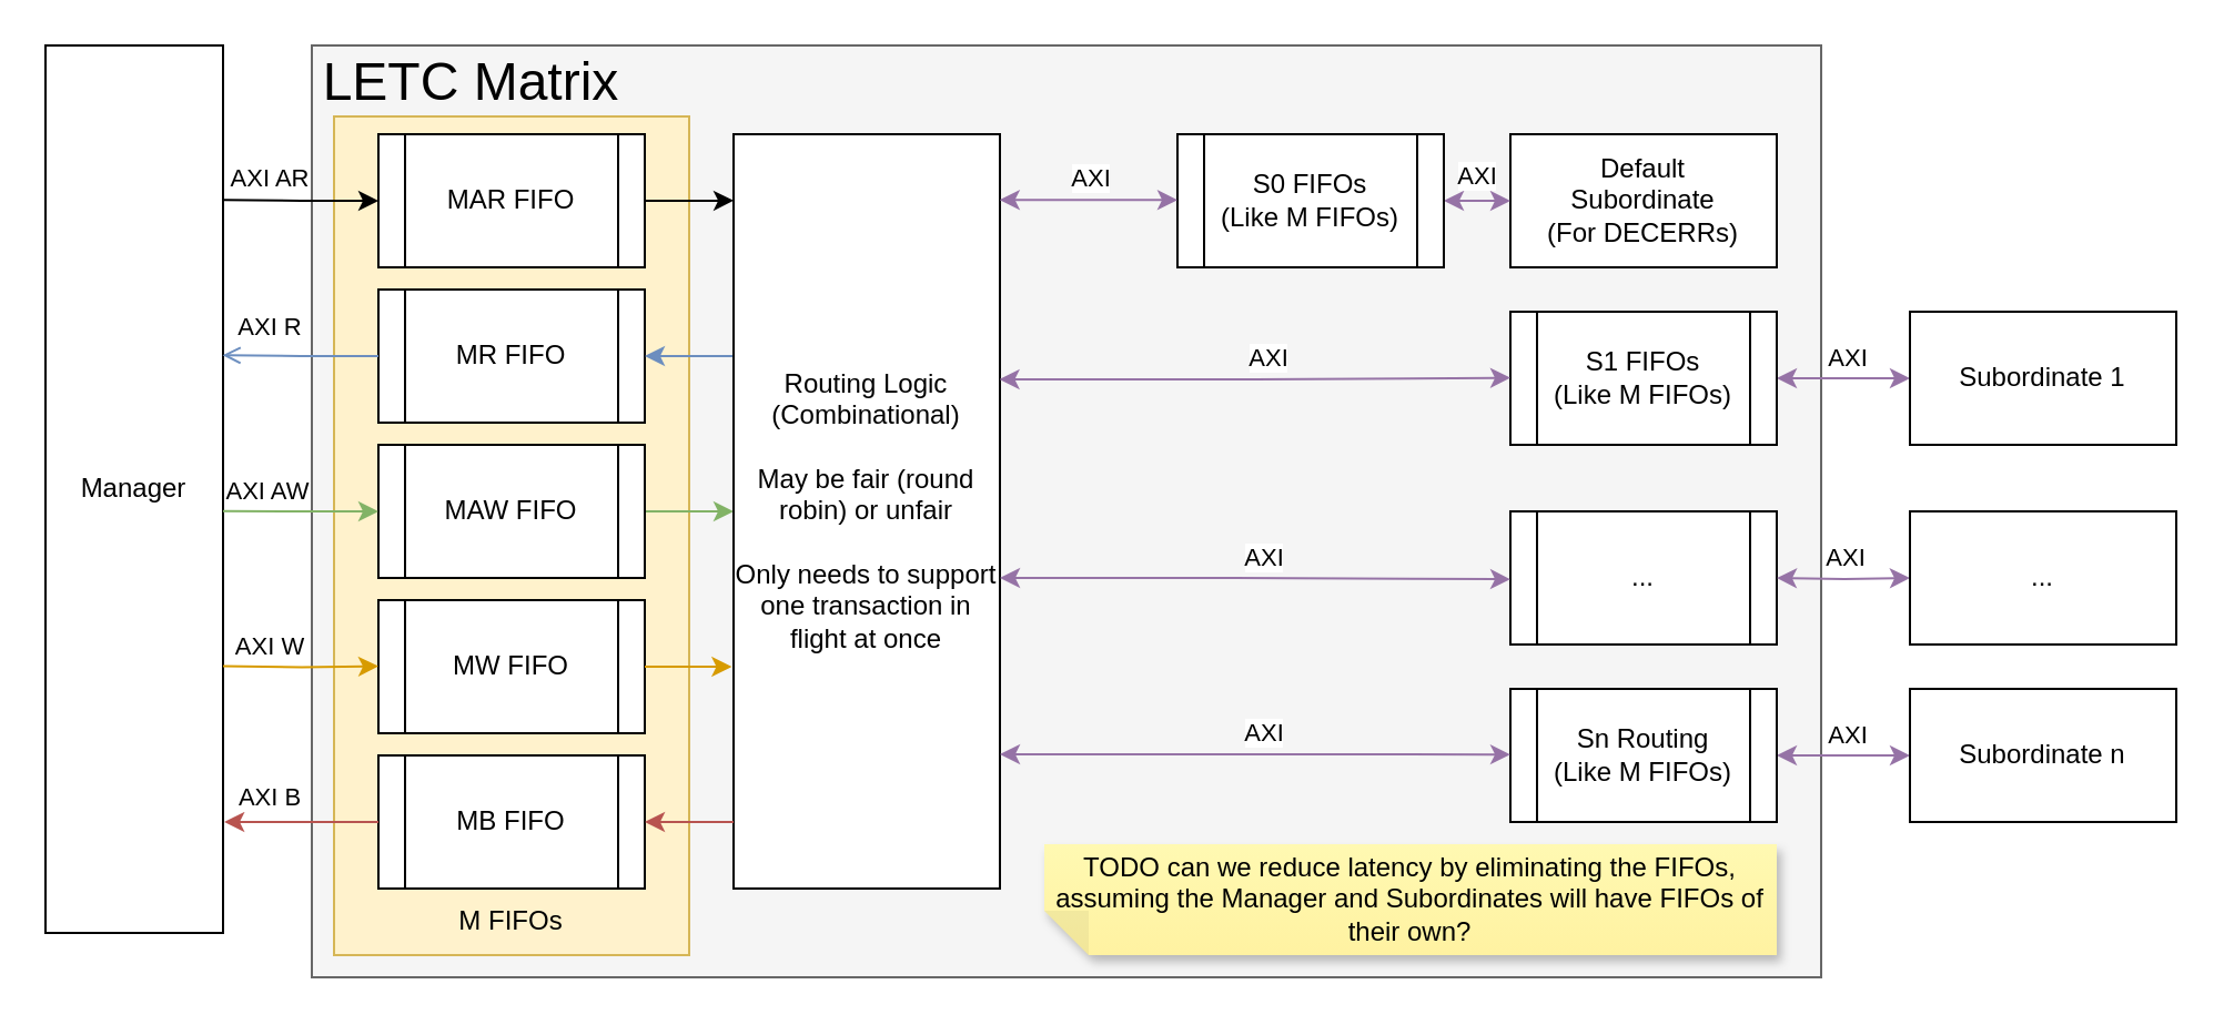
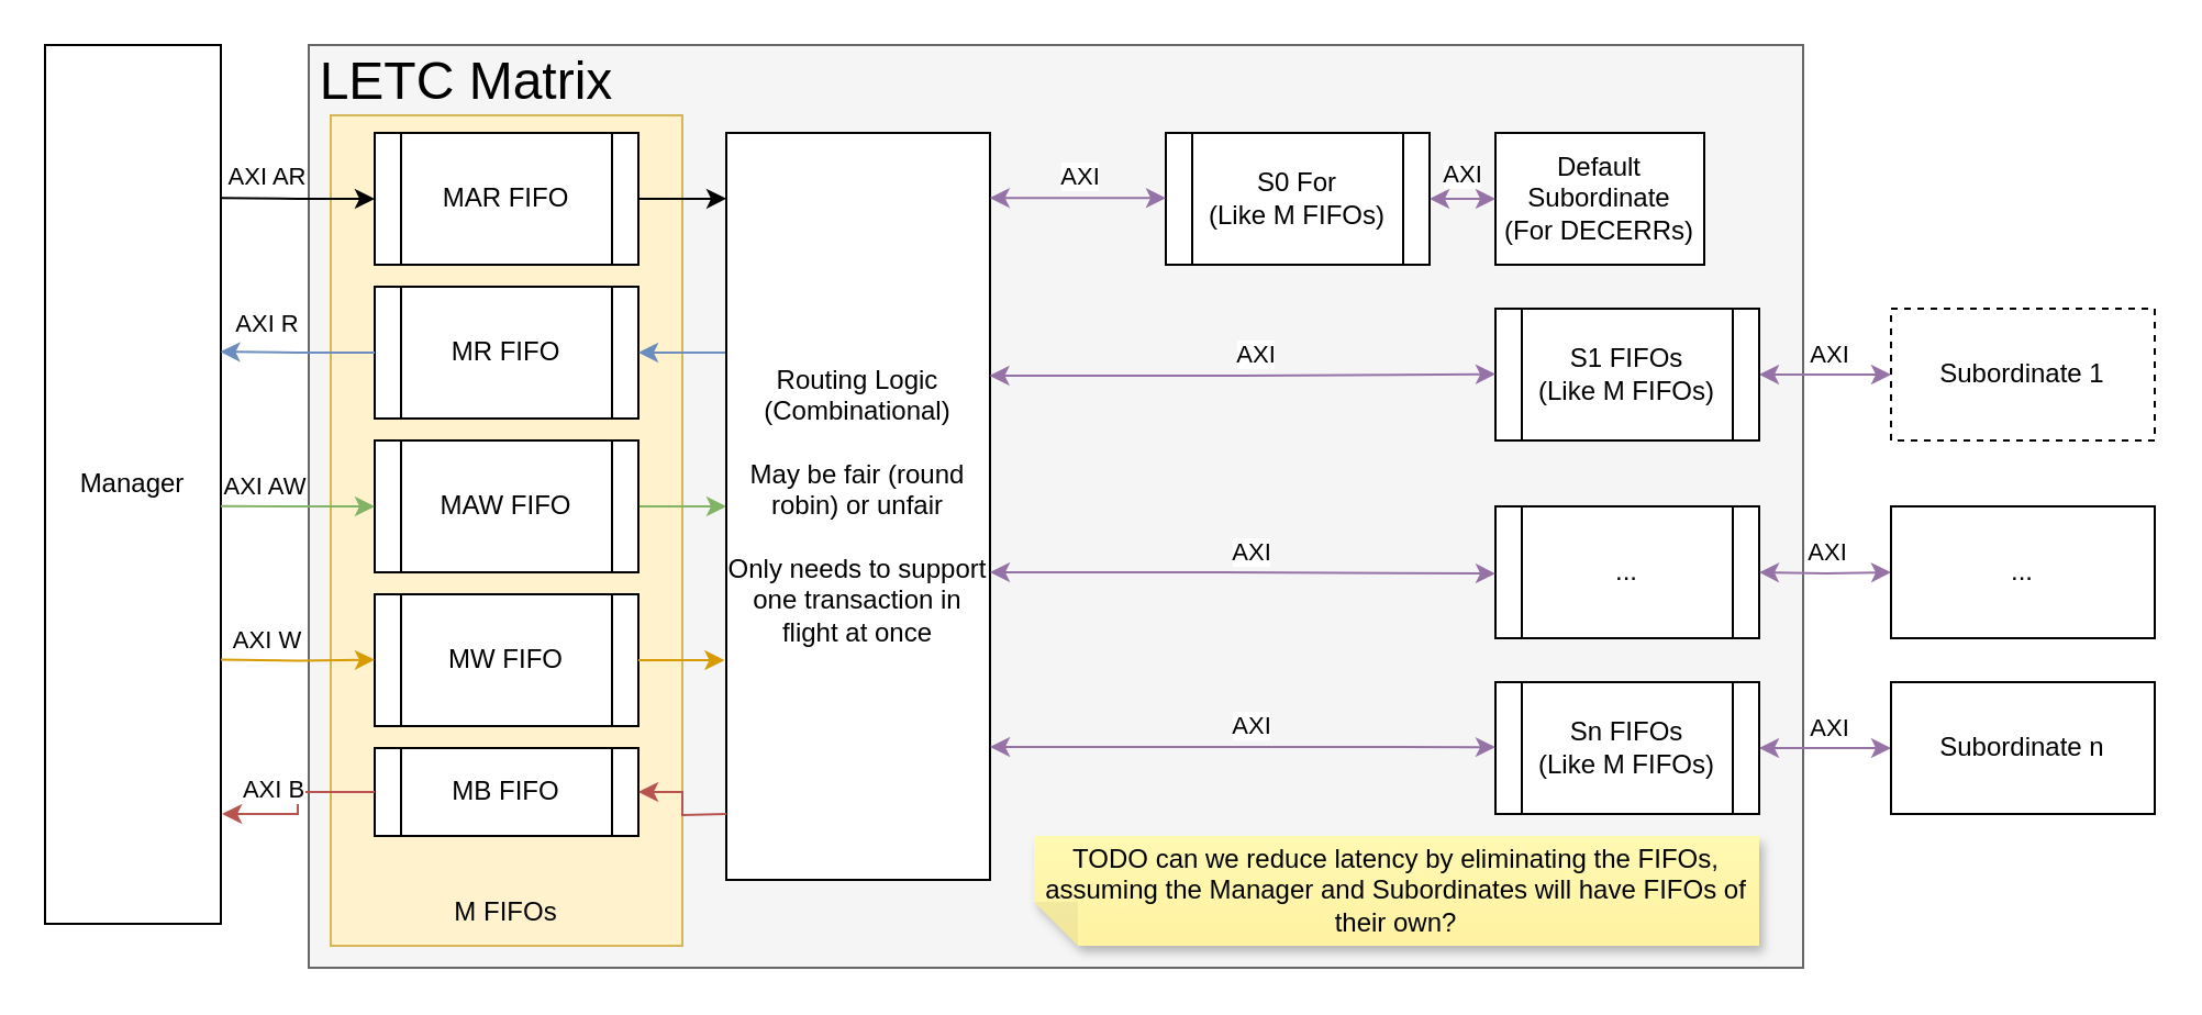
  <mxCell id="0" />
  <mxCell id="1" parent="0" />
  <mxCell id="2" value="" style="rounded=0;whiteSpace=wrap;html=1;fillColor=#f5f5f5;fontColor=#333333;strokeColor=#666666;" vertex="1" parent="1"><mxGeometry x="140" y="20" width="680" height="420" as="geometry" /></mxCell>
  <mxCell id="3" value="..." style="shape=process;whiteSpace=wrap;html=1;backgroundOutline=1;" vertex="1" parent="1"><mxGeometry x="680" y="230" width="120" height="60" as="geometry" /></mxCell>
  <mxCell id="4" value="" style="rounded=0;whiteSpace=wrap;html=1;fillColor=#fff2cc;strokeColor=#d6b656;" vertex="1" parent="1"><mxGeometry x="150" y="52" width="160" height="378" as="geometry" /></mxCell>
  <mxCell id="5" value="&lt;font style=&quot;font-size: 24px;&quot;&gt;LETC Matrix&lt;/font&gt;" style="text;html=1;strokeColor=none;fillColor=none;align=center;verticalAlign=middle;whiteSpace=wrap;rounded=0;" vertex="1" parent="1"><mxGeometry x="142" y="22" width="140" height="30" as="geometry" /></mxCell>
  <mxCell id="6" style="edgeStyle=orthogonalEdgeStyle;rounded=0;orthogonalLoop=1;jettySize=auto;html=1;exitX=1;exitY=0.5;exitDx=0;exitDy=0;entryX=0;entryY=0.5;entryDx=0;entryDy=0;fillColor=#d5e8d4;strokeColor=#82b366;" edge="1" parent="1" source="7" target="23"><mxGeometry relative="1" as="geometry"><mxPoint x="310.24" y="229.77" as="targetPoint" /></mxGeometry></mxCell>
  <mxCell id="7" value="MAW FIFO" style="shape=process;whiteSpace=wrap;html=1;backgroundOutline=1;" vertex="1" parent="1"><mxGeometry x="170" y="200" width="120" height="60" as="geometry" /></mxCell>
  <mxCell id="8" value="MW FIFO" style="shape=process;whiteSpace=wrap;html=1;backgroundOutline=1;" vertex="1" parent="1"><mxGeometry x="170" y="270" width="120" height="60" as="geometry" /></mxCell>
- <mxCell id="9" value="MB FIFO" style="shape=process;whiteSpace=wrap;html=1;backgroundOutline=1;" vertex="1" parent="1"><mxGeometry x="170" y="340" width="120" height="60" as="geometry" /></mxCell>
+ <mxCell id="9" value="MB FIFO" style="shape=process;whiteSpace=wrap;html=1;backgroundOutline=1;" vertex="1" parent="1"><mxGeometry x="170" y="340" width="120" height="40" as="geometry" /></mxCell>
  <mxCell id="10" value="MAR FIFO" style="shape=process;whiteSpace=wrap;html=1;backgroundOutline=1;" vertex="1" parent="1"><mxGeometry x="170" y="60" width="120" height="60" as="geometry" /></mxCell>
  <mxCell id="11" value="MR FIFO" style="shape=process;whiteSpace=wrap;html=1;backgroundOutline=1;" vertex="1" parent="1"><mxGeometry x="170" y="130" width="120" height="60" as="geometry" /></mxCell>
  <mxCell id="12" value="Manager" style="rounded=0;whiteSpace=wrap;html=1;" vertex="1" parent="1"><mxGeometry x="20" y="20" width="80" height="400" as="geometry" /></mxCell>
  <mxCell id="13" style="edgeStyle=orthogonalEdgeStyle;rounded=0;orthogonalLoop=1;jettySize=auto;html=1;exitX=0;exitY=0.5;exitDx=0;exitDy=0;entryX=1.002;entryY=0.174;entryDx=0;entryDy=0;entryPerimeter=0;startArrow=classic;startFill=1;endArrow=none;endFill=0;" edge="1" parent="1" source="10" target="12"><mxGeometry relative="1" as="geometry" /></mxCell>
  <mxCell id="14" value="AXI AR" style="edgeLabel;html=1;align=center;verticalAlign=middle;resizable=0;points=[];" vertex="1" connectable="0" parent="13"><mxGeometry x="0.202" y="-1" relative="1" as="geometry"><mxPoint x="-8" y="-9" as="offset" /></mxGeometry></mxCell>
- <mxCell id="15" style="edgeStyle=orthogonalEdgeStyle;rounded=0;orthogonalLoop=1;jettySize=auto;html=1;exitX=0;exitY=0.5;exitDx=0;exitDy=0;entryX=0.997;entryY=0.349;entryDx=0;entryDy=0;entryPerimeter=0;startArrow=none;startFill=0;endArrow=open;endFill=1;fillColor=#dae8fc;strokeColor=#6c8ebf;" edge="1" parent="1" source="11" target="12"><mxGeometry relative="1" as="geometry" /></mxCell>
+ <mxCell id="15" style="edgeStyle=orthogonalEdgeStyle;rounded=0;orthogonalLoop=1;jettySize=auto;html=1;exitX=0;exitY=0.5;exitDx=0;exitDy=0;entryX=0.997;entryY=0.349;entryDx=0;entryDy=0;entryPerimeter=0;startArrow=none;startFill=0;endArrow=classic;endFill=1;fillColor=#dae8fc;strokeColor=#6c8ebf;" edge="1" parent="1" source="11" target="12"><mxGeometry relative="1" as="geometry" /></mxCell>
  <mxCell id="16" value="AXI R" style="edgeLabel;html=1;align=center;verticalAlign=middle;resizable=0;points=[];" vertex="1" connectable="0" parent="15"><mxGeometry x="0.367" y="1" relative="1" as="geometry"><mxPoint x="-2" y="-14" as="offset" /></mxGeometry></mxCell>
  <mxCell id="17" style="edgeStyle=orthogonalEdgeStyle;rounded=0;orthogonalLoop=1;jettySize=auto;html=1;exitX=0;exitY=0.5;exitDx=0;exitDy=0;entryX=0.979;entryY=0.349;entryDx=0;entryDy=0;entryPerimeter=0;startArrow=classic;startFill=1;endArrow=none;endFill=0;fillColor=#d5e8d4;strokeColor=#82b366;" edge="1" parent="1" source="7"><mxGeometry relative="1" as="geometry"><mxPoint x="172" y="229.89" as="sourcePoint" /><mxPoint x="100" y="229.89" as="targetPoint" /></mxGeometry></mxCell>
  <mxCell id="18" value="AXI AW" style="edgeLabel;html=1;align=center;verticalAlign=middle;resizable=0;points=[];" vertex="1" connectable="0" parent="17"><mxGeometry x="0.367" y="1" relative="1" as="geometry"><mxPoint x="-3" y="-11" as="offset" /></mxGeometry></mxCell>
  <mxCell id="19" style="edgeStyle=orthogonalEdgeStyle;rounded=0;orthogonalLoop=1;jettySize=auto;html=1;exitX=0;exitY=0.5;exitDx=0;exitDy=0;entryX=0.979;entryY=0.349;entryDx=0;entryDy=0;entryPerimeter=0;startArrow=classic;startFill=1;endArrow=none;endFill=0;fillColor=#ffe6cc;strokeColor=#d79b00;" edge="1" parent="1"><mxGeometry relative="1" as="geometry"><mxPoint x="170" y="299.8" as="sourcePoint" /><mxPoint x="100" y="299.69" as="targetPoint" /></mxGeometry></mxCell>
  <mxCell id="20" value="AXI W" style="edgeLabel;html=1;align=center;verticalAlign=middle;resizable=0;points=[];" vertex="1" connectable="0" parent="19"><mxGeometry x="0.367" y="1" relative="1" as="geometry"><mxPoint x="-2" y="-11" as="offset" /></mxGeometry></mxCell>
  <mxCell id="21" style="edgeStyle=orthogonalEdgeStyle;rounded=0;orthogonalLoop=1;jettySize=auto;html=1;exitX=0;exitY=0.5;exitDx=0;exitDy=0;entryX=1.007;entryY=0.875;entryDx=0;entryDy=0;entryPerimeter=0;fillColor=#f8cecc;strokeColor=#b85450;" edge="1" parent="1" source="9" target="12"><mxGeometry relative="1" as="geometry" /></mxCell>
  <mxCell id="22" value="AXI B" style="edgeLabel;html=1;align=center;verticalAlign=middle;resizable=0;points=[];" vertex="1" connectable="0" parent="21"><mxGeometry x="0.432" y="3" relative="1" as="geometry"><mxPoint y="-15" as="offset" /></mxGeometry></mxCell>
  <mxCell id="23" value="Routing Logic&lt;br&gt;(Combinational)&lt;br&gt;&lt;br&gt;May be fair (round robin) or unfair&lt;br&gt;&lt;br&gt;Only needs to support one transaction in flight at once" style="rounded=0;whiteSpace=wrap;html=1;" vertex="1" parent="1"><mxGeometry x="330" y="60" width="120" height="340" as="geometry" /></mxCell>
- <mxCell id="24" value="Default&lt;br&gt;Subordinate&lt;br&gt;(For DECERRs)" style="rounded=0;whiteSpace=wrap;html=1;" vertex="1" parent="1"><mxGeometry x="680" y="60" width="120" height="60" as="geometry" /></mxCell>
+ <mxCell id="24" value="Default&lt;br&gt;Subordinate&lt;br&gt;(For DECERRs)" style="rounded=0;whiteSpace=wrap;html=1;" vertex="1" parent="1"><mxGeometry x="680" y="60" width="95" height="60" as="geometry" /></mxCell>
  <mxCell id="25" style="edgeStyle=orthogonalEdgeStyle;rounded=0;orthogonalLoop=1;jettySize=auto;html=1;exitX=1;exitY=0.5;exitDx=0;exitDy=0;entryX=-0.007;entryY=0.707;entryDx=0;entryDy=0;entryPerimeter=0;fillColor=#ffe6cc;strokeColor=#d79b00;" edge="1" parent="1" source="8" target="23"><mxGeometry relative="1" as="geometry"><mxPoint x="309.64" y="299.84" as="targetPoint" /></mxGeometry></mxCell>
  <mxCell id="26" style="edgeStyle=orthogonalEdgeStyle;rounded=0;orthogonalLoop=1;jettySize=auto;html=1;exitX=-0.004;exitY=0.294;exitDx=0;exitDy=0;entryX=1;entryY=0.5;entryDx=0;entryDy=0;fillColor=#dae8fc;strokeColor=#6c8ebf;exitPerimeter=0;" edge="1" parent="1" source="23" target="11"><mxGeometry relative="1" as="geometry"><mxPoint x="310" y="160" as="sourcePoint" /></mxGeometry></mxCell>
  <mxCell id="27" style="edgeStyle=orthogonalEdgeStyle;rounded=0;orthogonalLoop=1;jettySize=auto;html=1;exitX=1;exitY=0.5;exitDx=0;exitDy=0;startArrow=classic;startFill=1;fillColor=#e1d5e7;strokeColor=#9673a6;" edge="1" parent="1" source="29" target="36"><mxGeometry relative="1" as="geometry" /></mxCell>
  <mxCell id="28" value="AXI" style="edgeLabel;html=1;align=center;verticalAlign=middle;resizable=0;points=[];" vertex="1" connectable="0" parent="27"><mxGeometry x="0.395" y="-1" relative="1" as="geometry"><mxPoint x="-11" y="-11" as="offset" /></mxGeometry></mxCell>
  <mxCell id="29" value="S1 FIFOs&lt;br&gt;(Like M FIFOs)" style="shape=process;whiteSpace=wrap;html=1;backgroundOutline=1;" vertex="1" parent="1"><mxGeometry x="680" y="140" width="120" height="60" as="geometry" /></mxCell>
  <mxCell id="30" style="edgeStyle=orthogonalEdgeStyle;rounded=0;orthogonalLoop=1;jettySize=auto;html=1;exitX=1;exitY=0.5;exitDx=0;exitDy=0;entryX=0;entryY=0.5;entryDx=0;entryDy=0;startArrow=classic;startFill=1;fillColor=#e1d5e7;strokeColor=#9673a6;" edge="1" parent="1" source="32" target="38"><mxGeometry relative="1" as="geometry" /></mxCell>
  <mxCell id="31" value="AXI" style="edgeLabel;html=1;align=center;verticalAlign=middle;resizable=0;points=[];" vertex="1" connectable="0" parent="30"><mxGeometry x="0.375" y="1" relative="1" as="geometry"><mxPoint x="-10" y="-9" as="offset" /></mxGeometry></mxCell>
- <mxCell id="32" value="Sn Routing&lt;br&gt;(Like M FIFOs)" style="shape=process;whiteSpace=wrap;html=1;backgroundOutline=1;" vertex="1" parent="1"><mxGeometry x="680" y="310" width="120" height="60" as="geometry" /></mxCell>
+ <mxCell id="32" value="Sn FIFOs&lt;br&gt;(Like M FIFOs)" style="shape=process;whiteSpace=wrap;html=1;backgroundOutline=1;" vertex="1" parent="1"><mxGeometry x="680" y="310" width="120" height="60" as="geometry" /></mxCell>
  <mxCell id="33" style="edgeStyle=orthogonalEdgeStyle;rounded=0;orthogonalLoop=1;jettySize=auto;html=1;exitX=1;exitY=0.5;exitDx=0;exitDy=0;entryX=0;entryY=0.5;entryDx=0;entryDy=0;startArrow=classic;startFill=1;fillColor=#e1d5e7;strokeColor=#9673a6;" edge="1" parent="1" source="35" target="24"><mxGeometry relative="1" as="geometry" /></mxCell>
  <mxCell id="34" value="AXI" style="edgeLabel;html=1;align=center;verticalAlign=middle;resizable=0;points=[];" vertex="1" connectable="0" parent="33"><mxGeometry x="-0.067" y="3" relative="1" as="geometry"><mxPoint y="-9" as="offset" /></mxGeometry></mxCell>
- <mxCell id="35" value="S0 FIFOs&lt;br&gt;(Like M FIFOs)" style="shape=process;whiteSpace=wrap;html=1;backgroundOutline=1;" vertex="1" parent="1"><mxGeometry x="530" y="60" width="120" height="60" as="geometry" /></mxCell>
- <mxCell id="36" value="Subordinate 1" style="rounded=0;whiteSpace=wrap;html=1;" vertex="1" parent="1"><mxGeometry x="860" y="140" width="120" height="60" as="geometry" /></mxCell>
+ <mxCell id="35" value="S0 For&lt;br&gt;(Like M FIFOs)" style="shape=process;whiteSpace=wrap;html=1;backgroundOutline=1;" vertex="1" parent="1"><mxGeometry x="530" y="60" width="120" height="60" as="geometry" /></mxCell>
+ <mxCell id="36" value="Subordinate 1" style="rounded=0;whiteSpace=wrap;html=1;dashed=1;" vertex="1" parent="1"><mxGeometry x="860" y="140" width="120" height="60" as="geometry" /></mxCell>
  <mxCell id="37" style="edgeStyle=orthogonalEdgeStyle;rounded=0;orthogonalLoop=1;jettySize=auto;html=1;exitX=1;exitY=0.5;exitDx=0;exitDy=0;entryX=-0.003;entryY=0.768;entryDx=0;entryDy=0;entryPerimeter=0;fillColor=#f8cecc;strokeColor=#b85450;startArrow=classic;startFill=1;endArrow=none;endFill=0;" edge="1" parent="1" source="9"><mxGeometry relative="1" as="geometry"><mxPoint x="310.36" y="370.16" as="sourcePoint" /><mxPoint x="330" y="370" as="targetPoint" /></mxGeometry></mxCell>
  <mxCell id="38" value="Subordinate n" style="rounded=0;whiteSpace=wrap;html=1;" vertex="1" parent="1"><mxGeometry x="860" y="310" width="120" height="60" as="geometry" /></mxCell>
  <mxCell id="39" style="edgeStyle=orthogonalEdgeStyle;rounded=0;orthogonalLoop=1;jettySize=auto;html=1;exitX=0.999;exitY=0.087;exitDx=0;exitDy=0;startArrow=classic;startFill=1;fillColor=#e1d5e7;strokeColor=#9673a6;exitPerimeter=0;" edge="1" parent="1" source="23"><mxGeometry relative="1" as="geometry"><mxPoint x="460" y="89.66" as="sourcePoint" /><mxPoint x="530" y="89.66" as="targetPoint" /></mxGeometry></mxCell>
  <mxCell id="40" value="AXI" style="edgeLabel;html=1;align=center;verticalAlign=middle;resizable=0;points=[];" vertex="1" connectable="0" parent="39"><mxGeometry x="0.395" y="-1" relative="1" as="geometry"><mxPoint x="-15" y="-11" as="offset" /></mxGeometry></mxCell>
  <mxCell id="41" style="edgeStyle=orthogonalEdgeStyle;rounded=0;orthogonalLoop=1;jettySize=auto;html=1;exitX=0.998;exitY=0.325;exitDx=0;exitDy=0;entryX=0;entryY=0.5;entryDx=0;entryDy=0;startArrow=classic;startFill=1;fillColor=#e1d5e7;strokeColor=#9673a6;exitPerimeter=0;" edge="1" parent="1" source="23"><mxGeometry relative="1" as="geometry"><mxPoint x="650" y="169.8" as="sourcePoint" /><mxPoint x="680" y="169.8" as="targetPoint" /></mxGeometry></mxCell>
  <mxCell id="42" value="AXI" style="edgeLabel;html=1;align=center;verticalAlign=middle;resizable=0;points=[];" vertex="1" connectable="0" parent="41"><mxGeometry x="-0.067" y="3" relative="1" as="geometry"><mxPoint x="13" y="-7" as="offset" /></mxGeometry></mxCell>
  <mxCell id="43" value="M FIFOs" style="text;html=1;strokeColor=none;fillColor=none;align=center;verticalAlign=middle;whiteSpace=wrap;rounded=0;" vertex="1" parent="1"><mxGeometry x="200" y="400" width="60" height="30" as="geometry" /></mxCell>
  <mxCell id="44" style="edgeStyle=orthogonalEdgeStyle;rounded=0;orthogonalLoop=1;jettySize=auto;html=1;exitX=1;exitY=0.822;exitDx=0;exitDy=0;startArrow=classic;startFill=1;fillColor=#e1d5e7;strokeColor=#9673a6;exitPerimeter=0;" edge="1" parent="1" source="23"><mxGeometry relative="1" as="geometry"><mxPoint x="610" y="339.58" as="sourcePoint" /><mxPoint x="680" y="339.58" as="targetPoint" /><Array as="points"><mxPoint x="555" y="340" /></Array></mxGeometry></mxCell>
  <mxCell id="45" value="AXI" style="edgeLabel;html=1;align=center;verticalAlign=middle;resizable=0;points=[];" vertex="1" connectable="0" parent="44"><mxGeometry x="0.395" y="-1" relative="1" as="geometry"><mxPoint x="-41" y="-11" as="offset" /></mxGeometry></mxCell>
  <mxCell id="46" style="edgeStyle=orthogonalEdgeStyle;rounded=0;orthogonalLoop=1;jettySize=auto;html=1;startArrow=classic;startFill=1;fillColor=#e1d5e7;strokeColor=#9673a6;" edge="1" parent="1"><mxGeometry relative="1" as="geometry"><mxPoint x="450" y="260" as="sourcePoint" /><mxPoint x="680" y="260.58" as="targetPoint" /><Array as="points"><mxPoint x="555" y="261" /></Array></mxGeometry></mxCell>
  <mxCell id="47" value="AXI" style="edgeLabel;html=1;align=center;verticalAlign=middle;resizable=0;points=[];" vertex="1" connectable="0" parent="46"><mxGeometry x="0.395" y="-1" relative="1" as="geometry"><mxPoint x="-41" y="-11" as="offset" /></mxGeometry></mxCell>
  <mxCell id="48" style="edgeStyle=orthogonalEdgeStyle;rounded=0;orthogonalLoop=1;jettySize=auto;html=1;exitX=1;exitY=0.5;exitDx=0;exitDy=0;startArrow=classic;startFill=1;fillColor=#e1d5e7;strokeColor=#9673a6;" edge="1" parent="1" target="50"><mxGeometry relative="1" as="geometry"><mxPoint x="800" y="260" as="sourcePoint" /></mxGeometry></mxCell>
  <mxCell id="49" value="AXI" style="edgeLabel;html=1;align=center;verticalAlign=middle;resizable=0;points=[];" vertex="1" connectable="0" parent="48"><mxGeometry x="0.395" y="-1" relative="1" as="geometry"><mxPoint x="-11" y="-11" as="offset" /></mxGeometry></mxCell>
  <mxCell id="50" value="..." style="rounded=0;whiteSpace=wrap;html=1;" vertex="1" parent="1"><mxGeometry x="860" y="230" width="120" height="60" as="geometry" /></mxCell>
  <mxCell id="51" style="edgeStyle=orthogonalEdgeStyle;rounded=0;orthogonalLoop=1;jettySize=auto;html=1;exitX=1;exitY=0.5;exitDx=0;exitDy=0;entryX=0;entryY=0.088;entryDx=0;entryDy=0;entryPerimeter=0;" edge="1" parent="1" source="10" target="23"><mxGeometry relative="1" as="geometry" /></mxCell>
  <mxCell id="52" value="TODO can we reduce latency by eliminating the FIFOs, assuming the Manager and Subordinates will have FIFOs of their own?" style="shape=note;whiteSpace=wrap;html=1;backgroundOutline=1;fontColor=#000000;darkOpacity=0.05;fillColor=#FFF9B2;strokeColor=none;fillStyle=solid;direction=west;gradientDirection=north;gradientColor=#FFF2A1;shadow=1;size=20;pointerEvents=1;" vertex="1" parent="1"><mxGeometry x="470" y="380" width="330" height="50" as="geometry" /></mxCell>
